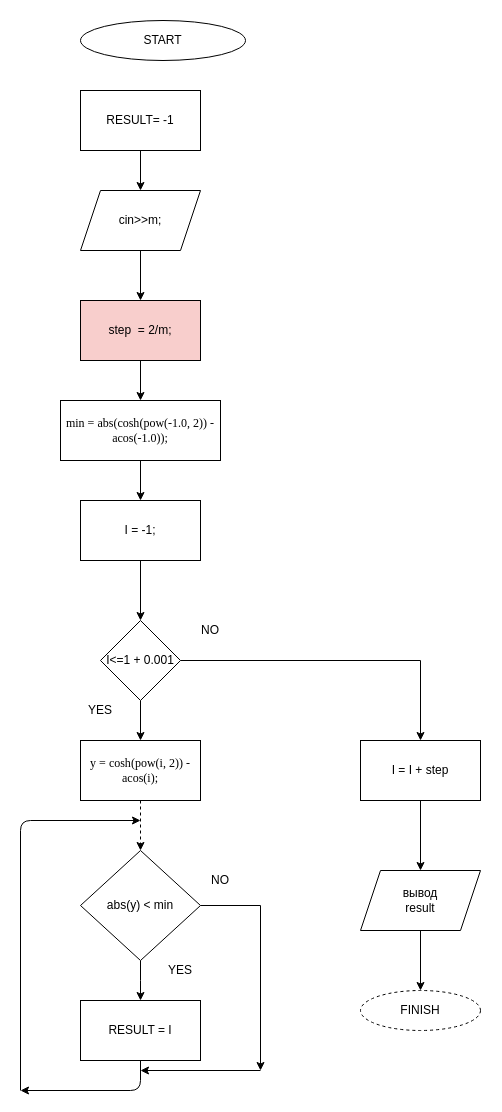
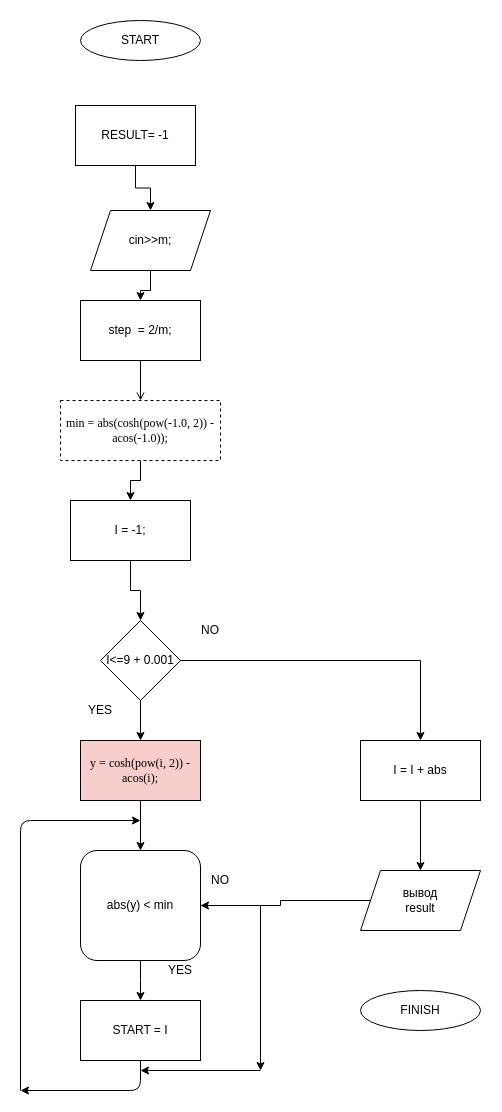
  <mxCell id="0" />
  <mxCell id="1" parent="0" />
- <mxCell id="2" value="START" style="ellipse;whiteSpace=wrap;html=1;" vertex="1" parent="1"><mxGeometry x="80" y="20" width="165" height="40" as="geometry" /></mxCell>
+ <mxCell id="2" value="START" style="ellipse;whiteSpace=wrap;html=1;" vertex="1" parent="1"><mxGeometry x="80" y="20" width="120" height="40" as="geometry" /></mxCell>
  <mxCell id="3" style="edgeStyle=orthogonalEdgeStyle;rounded=0;orthogonalLoop=1;jettySize=auto;html=1;" edge="1" parent="1" source="4" target="6"><mxGeometry relative="1" as="geometry" /></mxCell>
- <mxCell id="4" value="RESULT= -1" style="rounded=0;whiteSpace=wrap;html=1;" vertex="1" parent="1"><mxGeometry x="80" y="90" width="120" height="60" as="geometry" /></mxCell>
+ <mxCell id="4" value="RESULT= -1" style="rounded=0;whiteSpace=wrap;html=1;" vertex="1" parent="1"><mxGeometry x="75" y="105" width="120" height="60" as="geometry" /></mxCell>
  <mxCell id="5" style="edgeStyle=orthogonalEdgeStyle;rounded=0;orthogonalLoop=1;jettySize=auto;html=1;entryX=0.5;entryY=0;entryDx=0;entryDy=0;" edge="1" parent="1" source="6" target="8"><mxGeometry relative="1" as="geometry" /></mxCell>
- <mxCell id="6" value="cin&amp;gt;&amp;gt;m;" style="shape=parallelogram;perimeter=parallelogramPerimeter;whiteSpace=wrap;html=1;fixedSize=1;" vertex="1" parent="1"><mxGeometry x="80" y="190" width="120" height="60" as="geometry" /></mxCell>
- <mxCell id="7" style="edgeStyle=orthogonalEdgeStyle;rounded=0;orthogonalLoop=1;jettySize=auto;html=1;entryX=0.5;entryY=0;entryDx=0;entryDy=0;" edge="1" parent="1" source="8" target="10"><mxGeometry relative="1" as="geometry" /></mxCell>
- <mxCell id="8" value="step &amp;nbsp;= 2/m;" style="rounded=0;whiteSpace=wrap;html=1;fillColor=#f8cecc;" vertex="1" parent="1"><mxGeometry x="80" y="300" width="120" height="60" as="geometry" /></mxCell>
+ <mxCell id="6" value="cin&amp;gt;&amp;gt;m;" style="shape=parallelogram;perimeter=parallelogramPerimeter;whiteSpace=wrap;html=1;fixedSize=1;" vertex="1" parent="1"><mxGeometry x="90" y="210" width="120" height="60" as="geometry" /></mxCell>
+ <mxCell id="7" style="edgeStyle=orthogonalEdgeStyle;rounded=0;orthogonalLoop=1;jettySize=auto;html=1;entryX=0.5;entryY=0;entryDx=0;entryDy=0;endArrow=open;" edge="1" parent="1" source="8" target="10"><mxGeometry relative="1" as="geometry" /></mxCell>
+ <mxCell id="8" value="step &amp;nbsp;= 2/m;" style="rounded=0;whiteSpace=wrap;html=1;" vertex="1" parent="1"><mxGeometry x="80" y="300" width="120" height="60" as="geometry" /></mxCell>
  <mxCell id="9" style="edgeStyle=orthogonalEdgeStyle;rounded=0;orthogonalLoop=1;jettySize=auto;html=1;entryX=0.5;entryY=0;entryDx=0;entryDy=0;" edge="1" parent="1" source="10" target="12"><mxGeometry relative="1" as="geometry" /></mxCell>
- <mxCell id="10" value="&lt;p style=&quot;margin: 0px; font-stretch: normal; line-height: normal; font-family: menlo;&quot;&gt;min = &lt;span style=&quot;&quot;&gt;abs&lt;/span&gt;(&lt;span style=&quot;&quot;&gt;cosh&lt;/span&gt;(&lt;span style=&quot;&quot;&gt;pow&lt;/span&gt;(-&lt;span style=&quot;&quot;&gt;1.0&lt;/span&gt;, &lt;span style=&quot;&quot;&gt;2&lt;/span&gt;)) - &lt;span style=&quot;&quot;&gt;acos&lt;/span&gt;(-&lt;span style=&quot;&quot;&gt;1.0&lt;/span&gt;));&lt;/p&gt;" style="rounded=0;whiteSpace=wrap;html=1;labelBackgroundColor=none;" vertex="1" parent="1"><mxGeometry x="60" y="400" width="160" height="60" as="geometry" /></mxCell>
+ <mxCell id="10" value="&lt;p style=&quot;margin: 0px; font-stretch: normal; line-height: normal; font-family: menlo;&quot;&gt;min = &lt;span style=&quot;&quot;&gt;abs&lt;/span&gt;(&lt;span style=&quot;&quot;&gt;cosh&lt;/span&gt;(&lt;span style=&quot;&quot;&gt;pow&lt;/span&gt;(-&lt;span style=&quot;&quot;&gt;1.0&lt;/span&gt;, &lt;span style=&quot;&quot;&gt;2&lt;/span&gt;)) - &lt;span style=&quot;&quot;&gt;acos&lt;/span&gt;(-&lt;span style=&quot;&quot;&gt;1.0&lt;/span&gt;));&lt;/p&gt;" style="rounded=0;whiteSpace=wrap;html=1;labelBackgroundColor=none;dashed=1;" vertex="1" parent="1"><mxGeometry x="60" y="400" width="160" height="60" as="geometry" /></mxCell>
  <mxCell id="11" style="edgeStyle=orthogonalEdgeStyle;rounded=0;orthogonalLoop=1;jettySize=auto;html=1;entryX=0.5;entryY=0;entryDx=0;entryDy=0;" edge="1" parent="1" source="12" target="15"><mxGeometry relative="1" as="geometry" /></mxCell>
- <mxCell id="12" value="I = -1;" style="rounded=0;whiteSpace=wrap;html=1;" vertex="1" parent="1"><mxGeometry x="80" y="500" width="120" height="60" as="geometry" /></mxCell>
+ <mxCell id="12" value="I = -1;" style="rounded=0;whiteSpace=wrap;html=1;" vertex="1" parent="1"><mxGeometry x="70" y="500" width="120" height="60" as="geometry" /></mxCell>
  <mxCell id="13" style="edgeStyle=orthogonalEdgeStyle;rounded=0;orthogonalLoop=1;jettySize=auto;html=1;entryX=0.5;entryY=0;entryDx=0;entryDy=0;" edge="1" parent="1" source="15" target="19"><mxGeometry relative="1" as="geometry" /></mxCell>
  <mxCell id="14" style="edgeStyle=orthogonalEdgeStyle;rounded=0;orthogonalLoop=1;jettySize=auto;html=1;entryX=0.5;entryY=0;entryDx=0;entryDy=0;" edge="1" parent="1" source="15" target="33"><mxGeometry relative="1" as="geometry" /></mxCell>
- <mxCell id="15" value="I&amp;lt;=1 + 0.001" style="rhombus;whiteSpace=wrap;html=1;" vertex="1" parent="1"><mxGeometry x="100" y="620" width="80" height="80" as="geometry" /></mxCell>
+ <mxCell id="15" value="I&amp;lt;=9 + 0.001" style="rhombus;whiteSpace=wrap;html=1;" vertex="1" parent="1"><mxGeometry x="100" y="620" width="80" height="80" as="geometry" /></mxCell>
  <mxCell id="16" value="NO" style="text;html=1;strokeColor=none;fillColor=none;align=center;verticalAlign=middle;whiteSpace=wrap;rounded=0;" vertex="1" parent="1"><mxGeometry x="190" y="620" width="40" height="20" as="geometry" /></mxCell>
  <mxCell id="17" value="YES" style="text;html=1;strokeColor=none;fillColor=none;align=center;verticalAlign=middle;whiteSpace=wrap;rounded=0;" vertex="1" parent="1"><mxGeometry x="80" y="700" width="40" height="20" as="geometry" /></mxCell>
- <mxCell id="18" style="edgeStyle=orthogonalEdgeStyle;rounded=0;orthogonalLoop=1;jettySize=auto;html=1;entryX=0.5;entryY=0;entryDx=0;entryDy=0;dashed=1;" edge="1" parent="1" source="19" target="25"><mxGeometry relative="1" as="geometry" /></mxCell>
- <mxCell id="19" value="&lt;p style=&quot;margin: 0px; font-stretch: normal; line-height: normal; font-family: menlo;&quot;&gt;y = &lt;span style=&quot;&quot;&gt;cosh&lt;/span&gt;(&lt;span style=&quot;&quot;&gt;pow&lt;/span&gt;(i, &lt;span style=&quot;&quot;&gt;2&lt;/span&gt;)) - &lt;span style=&quot;&quot;&gt;acos&lt;/span&gt;(i);&lt;/p&gt;" style="rounded=0;whiteSpace=wrap;html=1;labelBackgroundColor=none;" vertex="1" parent="1"><mxGeometry x="80" y="740" width="120" height="60" as="geometry" /></mxCell>
- <mxCell id="20" style="edgeStyle=orthogonalEdgeStyle;rounded=0;orthogonalLoop=1;jettySize=auto;html=1;" edge="1" parent="1" source="21" target="22"><mxGeometry relative="1" as="geometry" /></mxCell>
+ <mxCell id="18" style="edgeStyle=orthogonalEdgeStyle;rounded=0;orthogonalLoop=1;jettySize=auto;html=1;entryX=0.5;entryY=0;entryDx=0;entryDy=0;" edge="1" parent="1" source="19" target="25"><mxGeometry relative="1" as="geometry" /></mxCell>
+ <mxCell id="19" value="&lt;p style=&quot;margin: 0px; font-stretch: normal; line-height: normal; font-family: menlo;&quot;&gt;y = &lt;span style=&quot;&quot;&gt;cosh&lt;/span&gt;(&lt;span style=&quot;&quot;&gt;pow&lt;/span&gt;(i, &lt;span style=&quot;&quot;&gt;2&lt;/span&gt;)) - &lt;span style=&quot;&quot;&gt;acos&lt;/span&gt;(i);&lt;/p&gt;" style="rounded=0;whiteSpace=wrap;html=1;labelBackgroundColor=none;fillColor=#f8cecc;" vertex="1" parent="1"><mxGeometry x="80" y="740" width="120" height="60" as="geometry" /></mxCell>
+ <mxCell id="20" style="edgeStyle=orthogonalEdgeStyle;rounded=0;orthogonalLoop=1;jettySize=auto;html=1;" edge="1" parent="1" source="21" target="25"><mxGeometry relative="1" as="geometry" /></mxCell>
  <mxCell id="21" value="вывод&lt;br&gt;result" style="shape=parallelogram;perimeter=parallelogramPerimeter;whiteSpace=wrap;html=1;fixedSize=1;" vertex="1" parent="1"><mxGeometry x="360" y="870" width="120" height="60" as="geometry" /></mxCell>
- <mxCell id="22" value="FINISH" style="ellipse;whiteSpace=wrap;html=1;dashed=1;" vertex="1" parent="1"><mxGeometry x="360" y="990" width="120" height="40" as="geometry" /></mxCell>
+ <mxCell id="22" value="FINISH" style="ellipse;whiteSpace=wrap;html=1;" vertex="1" parent="1"><mxGeometry x="360" y="990" width="120" height="40" as="geometry" /></mxCell>
  <mxCell id="23" style="edgeStyle=orthogonalEdgeStyle;rounded=0;orthogonalLoop=1;jettySize=auto;html=1;" edge="1" parent="1" source="25"><mxGeometry relative="1" as="geometry"><mxPoint x="260" y="1070" as="targetPoint" /><Array as="points"><mxPoint x="260" y="905" /></Array></mxGeometry></mxCell>
  <mxCell id="24" style="edgeStyle=orthogonalEdgeStyle;rounded=0;orthogonalLoop=1;jettySize=auto;html=1;" edge="1" parent="1" source="25"><mxGeometry relative="1" as="geometry"><mxPoint x="140" y="1000" as="targetPoint" /></mxGeometry></mxCell>
- <mxCell id="25" value="abs(y) &amp;lt; min" style="rhombus;whiteSpace=wrap;html=1;" vertex="1" parent="1"><mxGeometry x="80" y="850" width="120" height="110" as="geometry" /></mxCell>
+ <mxCell id="25" value="abs(y) &amp;lt; min" style="whiteSpace=wrap;html=1;rounded=1;" vertex="1" parent="1"><mxGeometry x="80" y="850" width="120" height="110" as="geometry" /></mxCell>
  <mxCell id="26" value="NO" style="text;html=1;strokeColor=none;fillColor=none;align=center;verticalAlign=middle;whiteSpace=wrap;rounded=0;" vertex="1" parent="1"><mxGeometry x="200" y="870" width="40" height="20" as="geometry" /></mxCell>
  <mxCell id="27" value="YES" style="text;html=1;strokeColor=none;fillColor=none;align=center;verticalAlign=middle;whiteSpace=wrap;rounded=0;" vertex="1" parent="1"><mxGeometry x="160" y="960" width="40" height="20" as="geometry" /></mxCell>
- <mxCell id="28" value="RESULT = I" style="rounded=0;whiteSpace=wrap;html=1;" vertex="1" parent="1"><mxGeometry x="80" y="1000" width="120" height="60" as="geometry" /></mxCell>
+ <mxCell id="28" value="START = I" style="rounded=0;whiteSpace=wrap;html=1;" vertex="1" parent="1"><mxGeometry x="80" y="1000" width="120" height="60" as="geometry" /></mxCell>
  <mxCell id="29" value="" style="endArrow=classic;html=1;exitX=0.5;exitY=1;exitDx=0;exitDy=0;" edge="1" parent="1" source="28"><mxGeometry width="50" height="50" relative="1" as="geometry"><mxPoint x="140" y="1090" as="sourcePoint" /><mxPoint x="20" y="1090" as="targetPoint" /><Array as="points"><mxPoint x="140" y="1090" /></Array></mxGeometry></mxCell>
  <mxCell id="30" value="" style="endArrow=classic;html=1;" edge="1" parent="1"><mxGeometry width="50" height="50" relative="1" as="geometry"><mxPoint x="260" y="1070" as="sourcePoint" /><mxPoint x="140" y="1070" as="targetPoint" /></mxGeometry></mxCell>
  <mxCell id="31" value="" style="endArrow=classic;html=1;" edge="1" parent="1"><mxGeometry width="50" height="50" relative="1" as="geometry"><mxPoint x="20" y="1090" as="sourcePoint" /><mxPoint x="140" y="820" as="targetPoint" /><Array as="points"><mxPoint x="20" y="820" /></Array></mxGeometry></mxCell>
  <mxCell id="32" style="edgeStyle=orthogonalEdgeStyle;rounded=0;orthogonalLoop=1;jettySize=auto;html=1;entryX=0.5;entryY=0;entryDx=0;entryDy=0;" edge="1" parent="1" source="33" target="21"><mxGeometry relative="1" as="geometry" /></mxCell>
- <mxCell id="33" value="I = I + step" style="rounded=0;whiteSpace=wrap;html=1;" vertex="1" parent="1"><mxGeometry x="360" y="740" width="120" height="60" as="geometry" /></mxCell>
+ <mxCell id="33" value="I = I + abs" style="rounded=0;whiteSpace=wrap;html=1;" vertex="1" parent="1"><mxGeometry x="360" y="740" width="120" height="60" as="geometry" /></mxCell>
